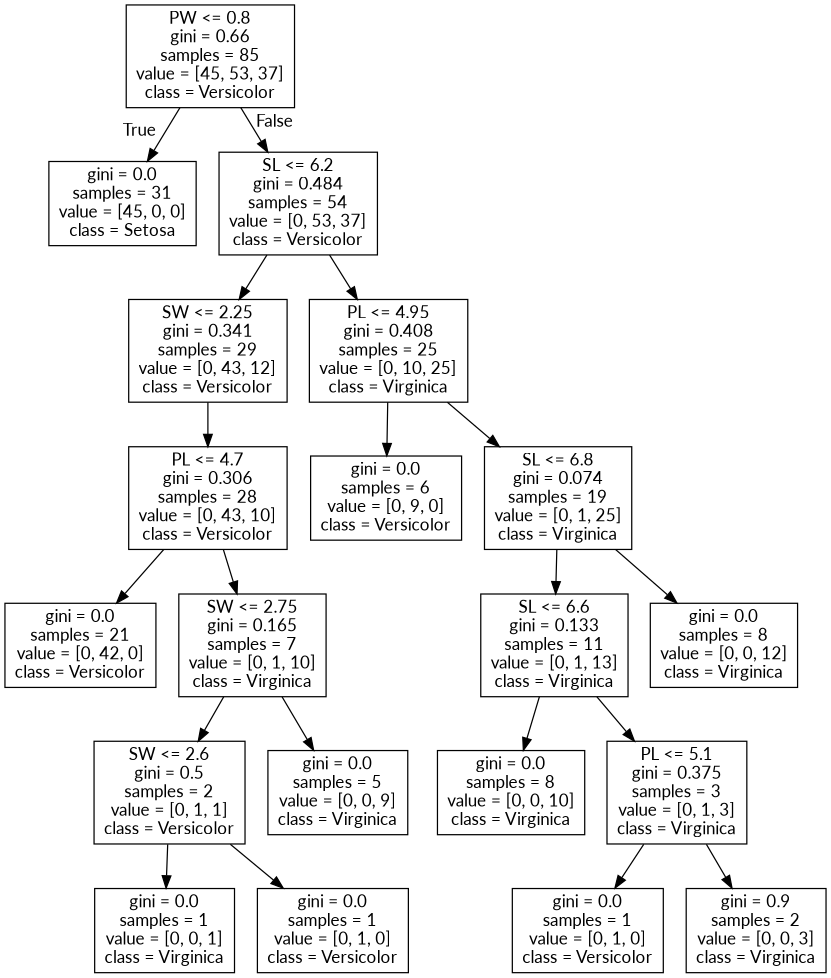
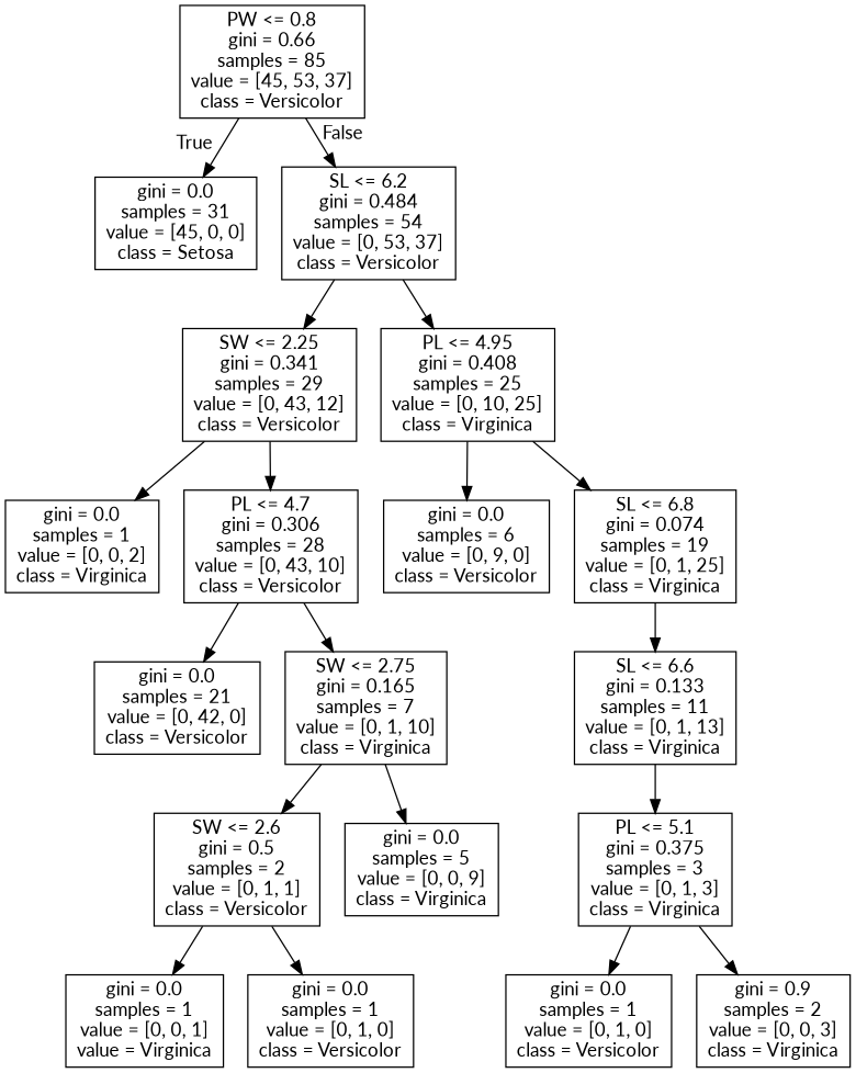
  digraph {
    fontname=Lato
    node [fontname=Lato shape=box]
    edge [fontname=Lato]
    n1 [label="PW <= 0.8\ngini = 0.66\nsamples = 85\nvalue = [45, 53, 37]\nclass = Versicolor"]
    n2 [label="gini = 0.0\nsamples = 31\nvalue = [45, 0, 0]\nclass = Setosa"]
    n3 [label="SL <= 6.2\ngini = 0.484\nsamples = 54\nvalue = [0, 53, 37]\nclass = Versicolor"]
    n4 [label="SW <= 2.25\ngini = 0.341\nsamples = 29\nvalue = [0, 43, 12]\nclass = Versicolor"]
    n5 [label="PL <= 4.95\ngini = 0.408\nsamples = 25\nvalue = [0, 10, 25]\nclass = Virginica"]
+   n6 [label="gini = 0.0\nsamples = 1\nvalue = [0, 0, 2]\nclass = Virginica"]
    n7 [label="PL <= 4.7\ngini = 0.306\nsamples = 28\nvalue = [0, 43, 10]\nclass = Versicolor"]
    n8 [label="gini = 0.0\nsamples = 6\nvalue = [0, 9, 0]\nclass = Versicolor"]
    n9 [label="SL <= 6.8\ngini = 0.074\nsamples = 19\nvalue = [0, 1, 25]\nclass = Virginica"]
    n10 [label="gini = 0.0\nsamples = 21\nvalue = [0, 42, 0]\nclass = Versicolor"]
    n11 [label="SW <= 2.75\ngini = 0.165\nsamples = 7\nvalue = [0, 1, 10]\nclass = Virginica"]
    n12 [label="SW <= 2.6\ngini = 0.5\nsamples = 2\nvalue = [0, 1, 1]\nclass = Versicolor"]
    n13 [label="gini = 0.0\nsamples = 5\nvalue = [0, 0, 9]\nclass = Virginica"]
-   n14 [label="gini = 0.0\nsamples = 1\nvalue = [0, 0, 1]\nclass = Virginica"]
+   n14 [label="gini = 0.0\nsamples = 1\nvalue = [0, 0, 1]\nvalue = Virginica"]
    n15 [label="gini = 0.0\nsamples = 1\nvalue = [0, 1, 0]\nclass = Versicolor"]
    n16 [label="SL <= 6.6\ngini = 0.133\nsamples = 11\nvalue = [0, 1, 13]\nclass = Virginica"]
-   n17 [label="gini = 0.0\nsamples = 8\nvalue = [0, 0, 12]\nclass = Virginica"]
-   n18 [label="gini = 0.0\nsamples = 8\nvalue = [0, 0, 10]\nclass = Virginica"]
    n19 [label="PL <= 5.1\ngini = 0.375\nsamples = 3\nvalue = [0, 1, 3]\nclass = Virginica"]
    n20 [label="gini = 0.0\nsamples = 1\nvalue = [0, 1, 0]\nclass = Versicolor"]
    n21 [label="gini = 0.9\nsamples = 2\nvalue = [0, 0, 3]\nclass = Virginica"]
    n1 -> n2 [headlabel=True labelangle=45 labeldistance=2.5]
    n1 -> n3 [headlabel=False labelangle=-45 labeldistance=2.5]
    n3 -> n4
    n3 -> n5
+   n4 -> n6
    n4 -> n7
    n5 -> n8
    n5 -> n9
    n7 -> n10
    n7 -> n11
    n9 -> n16
-   n9 -> n17
    n11 -> n12
    n11 -> n13
    n12 -> n14
    n12 -> n15
-   n16 -> n18
    n16 -> n19
    n19 -> n20
    n19 -> n21
  }
